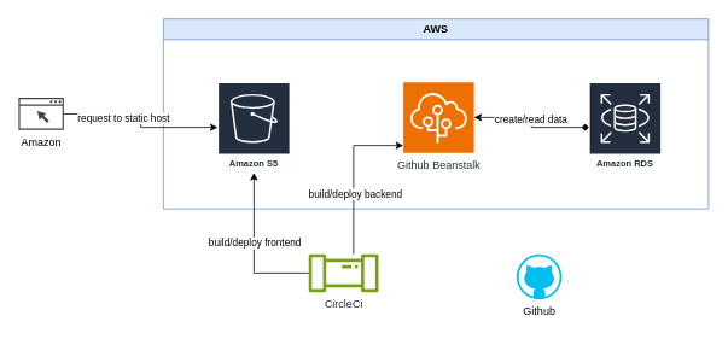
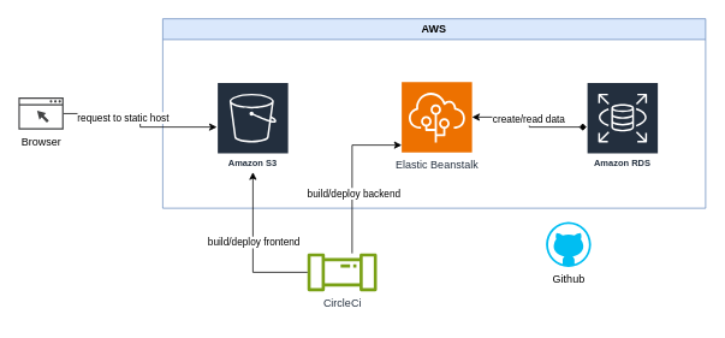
  <mxCell id="0" />
  <mxCell id="1" parent="0" />
  <mxCell id="2" value="AWS" style="swimlane;whiteSpace=wrap;html=1;fillColor=#dae8fc;strokeColor=#6c8ebf;" vertex="1" parent="1"><mxGeometry x="180" y="20" width="602" height="210" as="geometry" /></mxCell>
  <mxCell id="3" value="Amazon RDS" style="sketch=0;outlineConnect=0;fontColor=#232F3E;gradientColor=none;strokeColor=#ffffff;fillColor=#232F3E;dashed=0;verticalLabelPosition=middle;verticalAlign=bottom;align=center;html=1;whiteSpace=wrap;fontSize=10;fontStyle=1;spacing=3;shape=mxgraph.aws4.productIcon;prIcon=mxgraph.aws4.rds;" vertex="1" parent="2"><mxGeometry x="470" y="70" width="80" height="100" as="geometry" /></mxCell>
- <mxCell id="4" value="Amazon S5" style="sketch=0;outlineConnect=0;fontColor=#232F3E;gradientColor=none;strokeColor=#ffffff;fillColor=#232F3E;dashed=0;verticalLabelPosition=middle;verticalAlign=bottom;align=center;html=1;whiteSpace=wrap;fontSize=10;fontStyle=1;spacing=3;shape=mxgraph.aws4.productIcon;prIcon=mxgraph.aws4.s3;" vertex="1" parent="2"><mxGeometry x="60" y="70" width="80" height="100" as="geometry" /></mxCell>
+ <mxCell id="4" value="Amazon S3" style="sketch=0;outlineConnect=0;fontColor=#232F3E;gradientColor=none;strokeColor=#ffffff;fillColor=#232F3E;dashed=0;verticalLabelPosition=middle;verticalAlign=bottom;align=center;html=1;whiteSpace=wrap;fontSize=10;fontStyle=1;spacing=3;shape=mxgraph.aws4.productIcon;prIcon=mxgraph.aws4.s3;" vertex="1" parent="2"><mxGeometry x="60" y="70" width="80" height="100" as="geometry" /></mxCell>
  <mxCell id="5" style="edgeStyle=orthogonalEdgeStyle;rounded=0;orthogonalLoop=1;jettySize=auto;html=1;startArrow=classic;startFill=1;endArrow=diamond;" edge="1" parent="2" source="7" target="3"><mxGeometry relative="1" as="geometry"><mxPoint x="430" y="109" as="targetPoint" /></mxGeometry></mxCell>
  <mxCell id="6" value="create/read data" style="edgeLabel;html=1;align=center;verticalAlign=middle;resizable=0;points=[];" vertex="1" connectable="0" parent="5"><mxGeometry x="-0.043" y="-1" relative="1" as="geometry"><mxPoint as="offset" /></mxGeometry></mxCell>
- <mxCell id="7" value="Github Beanstalk" style="sketch=0;points=[[0,0,0],[0.25,0,0],[0.5,0,0],[0.75,0,0],[1,0,0],[0,1,0],[0.25,1,0],[0.5,1,0],[0.75,1,0],[1,1,0],[0,0.25,0],[0,0.5,0],[0,0.75,0],[1,0.25,0],[1,0.5,0],[1,0.75,0]];outlineConnect=0;fontColor=#232F3E;fillColor=#ED7100;strokeColor=#ffffff;dashed=0;verticalLabelPosition=bottom;verticalAlign=top;align=center;html=1;fontSize=12;fontStyle=0;aspect=fixed;shape=mxgraph.aws4.resourceIcon;resIcon=mxgraph.aws4.elastic_beanstalk;" vertex="1" parent="2"><mxGeometry x="265" y="70" width="78" height="78" as="geometry" /></mxCell>
+ <mxCell id="7" value="Elastic Beanstalk" style="sketch=0;points=[[0,0,0],[0.25,0,0],[0.5,0,0],[0.75,0,0],[1,0,0],[0,1,0],[0.25,1,0],[0.5,1,0],[0.75,1,0],[1,1,0],[0,0.25,0],[0,0.5,0],[0,0.75,0],[1,0.25,0],[1,0.5,0],[1,0.75,0]];outlineConnect=0;fontColor=#232F3E;fillColor=#ED7100;strokeColor=#ffffff;dashed=0;verticalLabelPosition=bottom;verticalAlign=top;align=center;html=1;fontSize=12;fontStyle=0;aspect=fixed;shape=mxgraph.aws4.resourceIcon;resIcon=mxgraph.aws4.elastic_beanstalk;" vertex="1" parent="2"><mxGeometry x="265" y="70" width="78" height="78" as="geometry" /></mxCell>
  <mxCell id="8" style="edgeStyle=orthogonalEdgeStyle;rounded=0;orthogonalLoop=1;jettySize=auto;html=1;" edge="1" parent="1" source="10" target="4"><mxGeometry relative="1" as="geometry" /></mxCell>
  <mxCell id="9" value="request to static host" style="edgeLabel;html=1;align=center;verticalAlign=middle;resizable=0;points=[];" vertex="1" connectable="0" parent="8"><mxGeometry x="-0.37" relative="1" as="geometry"><mxPoint x="7" y="4" as="offset" /></mxGeometry></mxCell>
- <mxCell id="10" value="Amazon" style="sketch=0;pointerEvents=1;shadow=0;dashed=0;html=1;strokeColor=none;fillColor=#434445;aspect=fixed;labelPosition=center;verticalLabelPosition=bottom;verticalAlign=top;align=center;outlineConnect=0;shape=mxgraph.vvd.web_browser;" vertex="1" parent="1"><mxGeometry x="20" y="107.25" width="50" height="35.5" as="geometry" /></mxCell>
- <mxCell id="11" value="Github" style="verticalLabelPosition=bottom;html=1;verticalAlign=top;align=center;strokeColor=none;fillColor=#00BEF2;shape=mxgraph.azure.github_code;pointerEvents=1;" vertex="1" parent="1"><mxGeometry x="570" y="280" width="50" height="50" as="geometry" /></mxCell>
+ <mxCell id="10" value="Browser" style="sketch=0;pointerEvents=1;shadow=0;dashed=0;html=1;strokeColor=none;fillColor=#434445;aspect=fixed;labelPosition=center;verticalLabelPosition=bottom;verticalAlign=top;align=center;outlineConnect=0;shape=mxgraph.vvd.web_browser;" vertex="1" parent="1"><mxGeometry x="20" y="107.25" width="50" height="35.5" as="geometry" /></mxCell>
+ <mxCell id="11" value="Github" style="verticalLabelPosition=bottom;html=1;verticalAlign=top;align=center;strokeColor=none;fillColor=#00BEF2;shape=mxgraph.azure.github_code;pointerEvents=1;" vertex="1" parent="1"><mxGeometry x="605" y="245" width="50" height="50" as="geometry" /></mxCell>
  <mxCell id="12" value="" style="group" vertex="1" connectable="0" parent="1"><mxGeometry x="340" y="280" width="78" height="72" as="geometry" /></mxCell>
  <mxCell id="13" value="CircleCi" style="sketch=0;outlineConnect=0;fontColor=#232F3E;gradientColor=none;fillColor=#7AA116;strokeColor=none;dashed=0;verticalLabelPosition=bottom;verticalAlign=top;align=center;html=1;fontSize=12;fontStyle=0;aspect=fixed;pointerEvents=1;shape=mxgraph.aws4.iot_analytics_pipeline;" vertex="1" parent="12"><mxGeometry width="78" height="42" as="geometry" /></mxCell>
  <mxCell id="14" style="edgeStyle=orthogonalEdgeStyle;rounded=0;orthogonalLoop=1;jettySize=auto;html=1;" edge="1" parent="1" source="13" target="7"><mxGeometry relative="1" as="geometry"><Array as="points"><mxPoint x="390" y="160" /></Array></mxGeometry></mxCell>
  <mxCell id="15" value="build/deploy backend" style="edgeLabel;html=1;align=center;verticalAlign=middle;resizable=0;points=[];" vertex="1" connectable="0" parent="14"><mxGeometry x="-0.234" y="-1" relative="1" as="geometry"><mxPoint as="offset" /></mxGeometry></mxCell>
  <mxCell id="16" style="edgeStyle=orthogonalEdgeStyle;rounded=0;orthogonalLoop=1;jettySize=auto;html=1;" edge="1" parent="1" source="13" target="4"><mxGeometry relative="1" as="geometry" /></mxCell>
  <mxCell id="17" value="build/deploy frontend" style="edgeLabel;html=1;align=center;verticalAlign=middle;resizable=0;points=[];" vertex="1" connectable="0" parent="16"><mxGeometry x="0.144" relative="1" as="geometry"><mxPoint y="4" as="offset" /></mxGeometry></mxCell>
